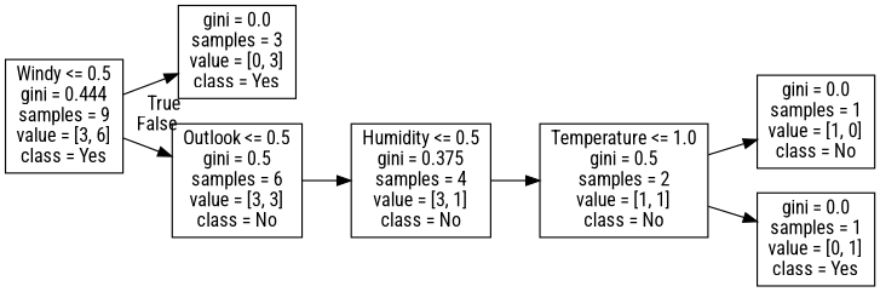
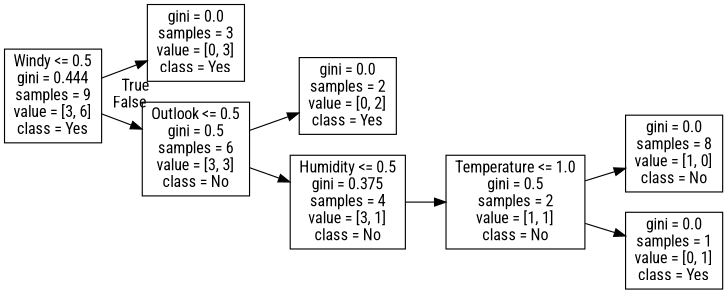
  digraph {
    fontname="Roboto Condensed"
    rankdir=LR
    node [fontname="Roboto Condensed" shape=box]
    edge [fontname="Roboto Condensed"]
    n1 [label="Windy <= 0.5\ngini = 0.444\nsamples = 9\nvalue = [3, 6]\nclass = Yes"]
    n2 [label="gini = 0.0\nsamples = 3\nvalue = [0, 3]\nclass = Yes"]
    n3 [label="Outlook <= 0.5\ngini = 0.5\nsamples = 6\nvalue = [3, 3]\nclass = No"]
+   n4 [label="gini = 0.0\nsamples = 2\nvalue = [0, 2]\nclass = Yes"]
    n5 [label="Humidity <= 0.5\ngini = 0.375\nsamples = 4\nvalue = [3, 1]\nclass = No"]
    n6 [label="Temperature <= 1.0\ngini = 0.5\nsamples = 2\nvalue = [1, 1]\nclass = No"]
-   n7 [label="gini = 0.0\nsamples = 1\nvalue = [1, 0]\nclass = No"]
+   n7 [label="gini = 0.0\nsamples = 8\nvalue = [1, 0]\nclass = No"]
    n8 [label="gini = 0.0\nsamples = 1\nvalue = [0, 1]\nclass = Yes"]
    n1 -> n2 [headlabel=True labelangle=45 labeldistance=2.5]
    n1 -> n3 [headlabel=False labelangle=-45 labeldistance=2.5]
+   n3 -> n4
    n3 -> n5
    n5 -> n6
    n6 -> n7
    n6 -> n8
  }
